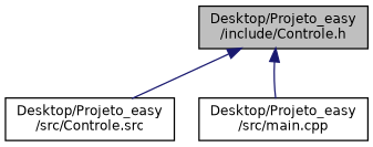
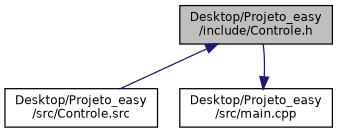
  digraph {
    node [color=black fillcolor=white fontname=Helvetica fontsize=10 shape=record style=filled]
    edge [color=midnightblue dir=back fontname=Helvetica fontsize=10 labelfontname=Helvetica labelfontsize=10 style=solid]
    n1 [fillcolor=grey75 fontcolor=black height=0.2 label="Desktop/Projeto_easy\l/include/Controle.h" width=0.4]
    n2 [height=0.2 label="Desktop/Projeto_easy\l/src/Controle.src" width=0.4]
    n3 [height=0.2 label="Desktop/Projeto_easy\l/src/main.cpp" width=0.4]
    n1 -> n2
-   n1 -> n3
+   n3 -> n1
  }
